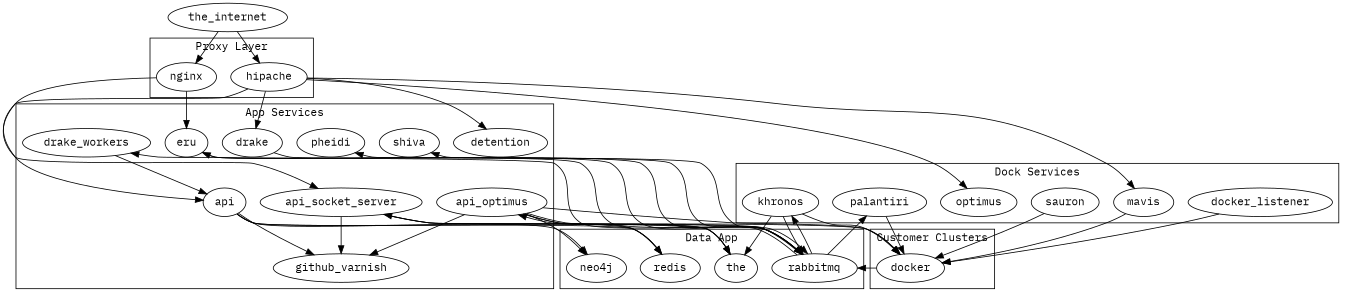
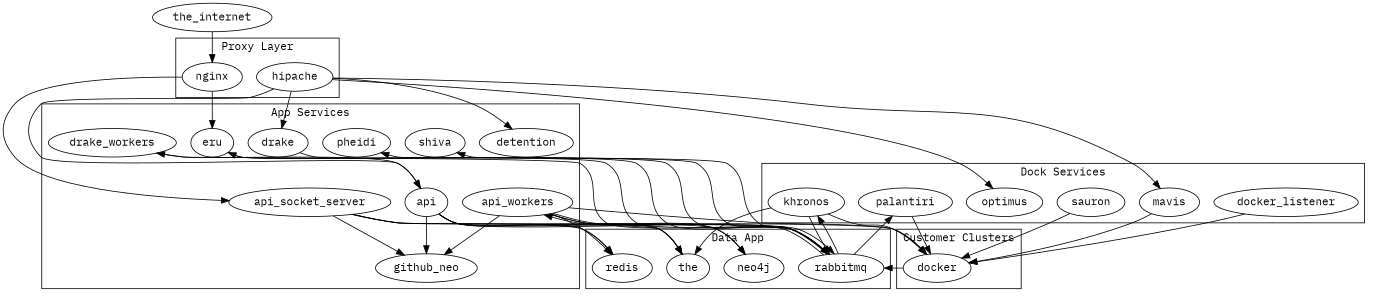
  digraph {
    fontname="IBM Plex Mono"
    node [fontname="IBM Plex Mono"]
    edge [fontname="IBM Plex Mono"]
    api
    api_socket_server
-   api_workers [label=api_optimus]
+   api_workers
    detention
    drake
    drake_workers
    eru
-   github_varnish
+   github_varnish [label=github_neo]
    pheidi
    shiva
    n11 [label=the]
    rabbitmq
    redis
    neo4j
    docker_listener
    khronos
    mavis
    optimus
    palantiri
    sauron
    nginx
    hipache
    docker
    the_internet
    subgraph cluster_1 {
      label="App Services"
      api
      api_socket_server
      api_workers
      detention
      drake
      drake_workers
      eru
      github_varnish
      pheidi
      shiva
    }
    subgraph cluster_2 {
      label="Data App"
      n11
      rabbitmq
      redis
      neo4j
    }
    subgraph cluster_3 {
      label="Dock Services"
      docker_listener
      khronos
      mavis
      optimus
      palantiri
      sauron
    }
    subgraph cluster_4 {
      label="Proxy Layer"
      nginx
      hipache
    }
    subgraph cluster_5 {
      label="Customer Clusters"
      docker
    }
    api -> github_varnish
    api -> n11
+   api -> rabbitmq
    api -> redis
    api -> neo4j
    api_socket_server -> github_varnish
    api_socket_server -> n11
-   redis -> api_socket_server
+   api_socket_server -> redis
    api_socket_server -> docker
    api_workers -> github_varnish
    api_workers -> n11
    api_workers -> rabbitmq
    api_workers -> redis
    api_workers -> neo4j
    api_workers -> docker
    drake -> rabbitmq
    drake_workers -> api
    eru -> rabbitmq
    rabbitmq -> api_workers
    rabbitmq -> drake_workers
    rabbitmq -> eru
    rabbitmq -> pheidi
    rabbitmq -> shiva
    rabbitmq -> khronos
    rabbitmq -> palantiri
    docker_listener -> docker
    khronos -> n11
    khronos -> rabbitmq
    khronos -> docker
    mavis -> docker
    palantiri -> docker
    sauron -> docker
    nginx -> api_socket_server
    nginx -> eru
    hipache -> api
    hipache -> detention
    hipache -> drake
    hipache -> mavis
    hipache -> optimus
    docker -> rabbitmq
    the_internet -> nginx
-   the_internet -> hipache
  }
